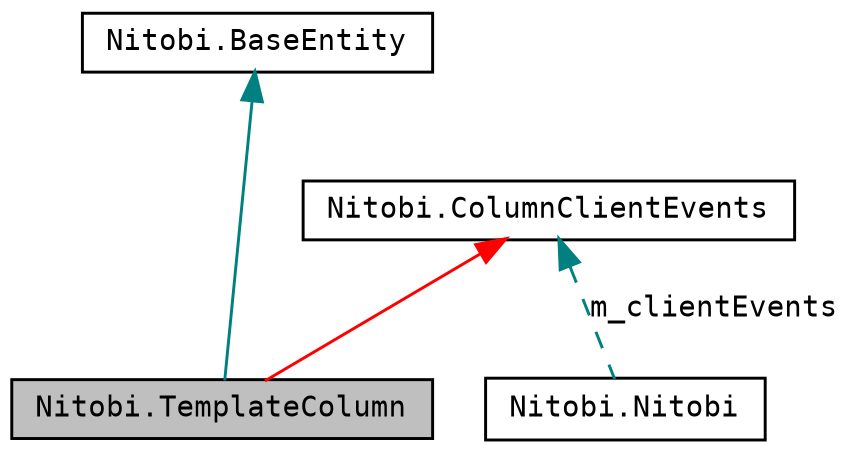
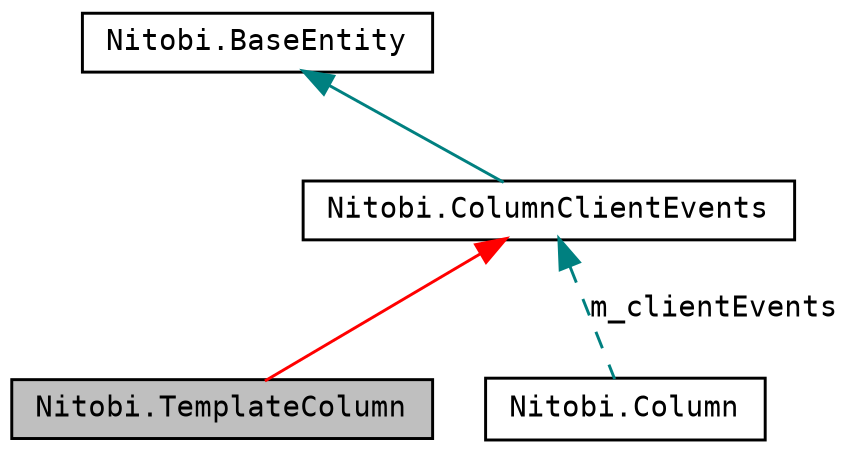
  digraph {
    fontname="DejaVu Sans Mono"
    node [color=black fontname="DejaVu Sans Mono" fontsize=10 shape=record]
    edge [color=teal dir=back fontname="DejaVu Sans Mono" fontsize=10 labelfontname=FreeSans labelfontsize=10 style=solid]
    n1 [fillcolor=grey75 fontcolor=black height=0.2 label="Nitobi.TemplateColumn" style=filled width=0.4]
-   n2 [height=0.2 label="Nitobi.Nitobi" width=0.4]
+   n2 [height=0.2 label="Nitobi.Column" width=0.4]
    n3 [height=0.2 label="Nitobi.BaseEntity" width=0.4]
    n4 [height=0.2 label="Nitobi.ColumnClientEvents" width=0.4]
-   n3 -> n1
+   n3 -> n4
    n4 -> n1 [color=red]
    n4 -> n2 [label=m_clientEvents style=dashed]
  }
